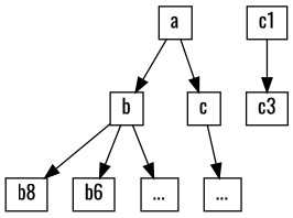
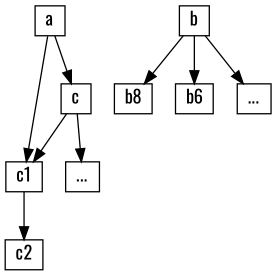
  digraph {
    fontname=Oswald
    rankdir=TB
    node [fontname=Oswald shape=record]
    edge [fontname=Oswald]
    a [height=.1 width=.1]
    b [height=.1 width=.1]
    c [height=.1 width=.1]
    n4 [height=.1 label=b8 width=.1]
    n5 [height=.1 label=b6 width=.1]
    n6 [height=.1 label="..." width=.1]
    c1 [height=.1 width=.1]
    n8 [height=.1 label="..." width=.1]
-   c2 [height=.1 width=.1 label=c3]
-   a -> b
+   c2 [height=.1 width=.1]
+   a -> c1
    a -> c
    b -> n4
    b -> n5
    b -> n6
+   c -> c1
    c -> n8
    c1 -> c2
  }
